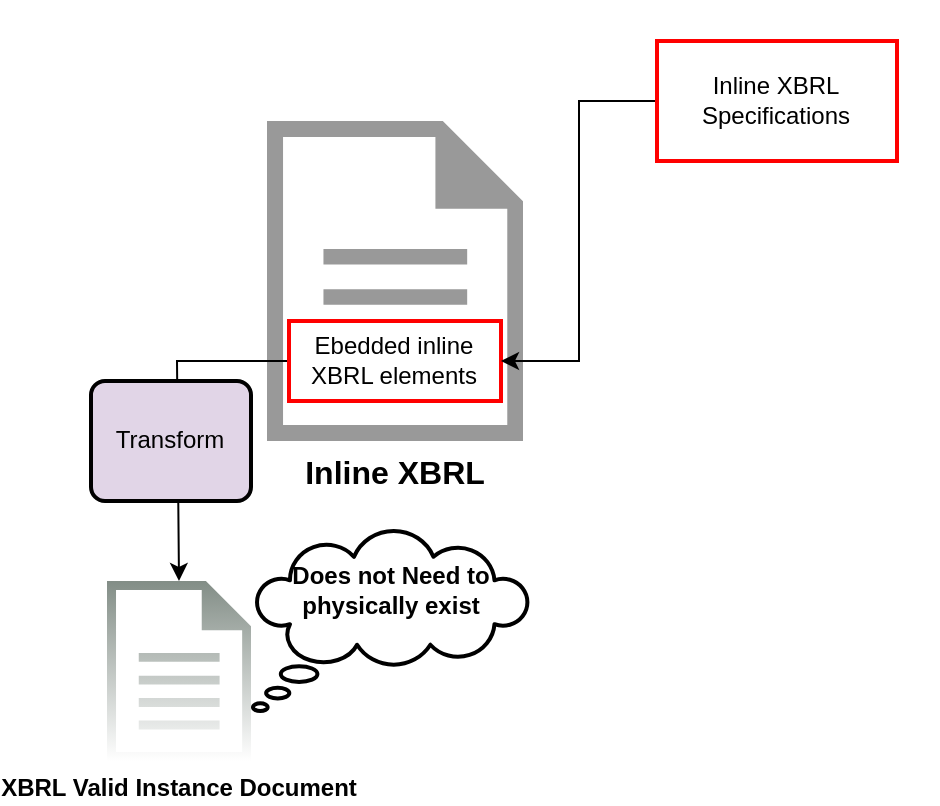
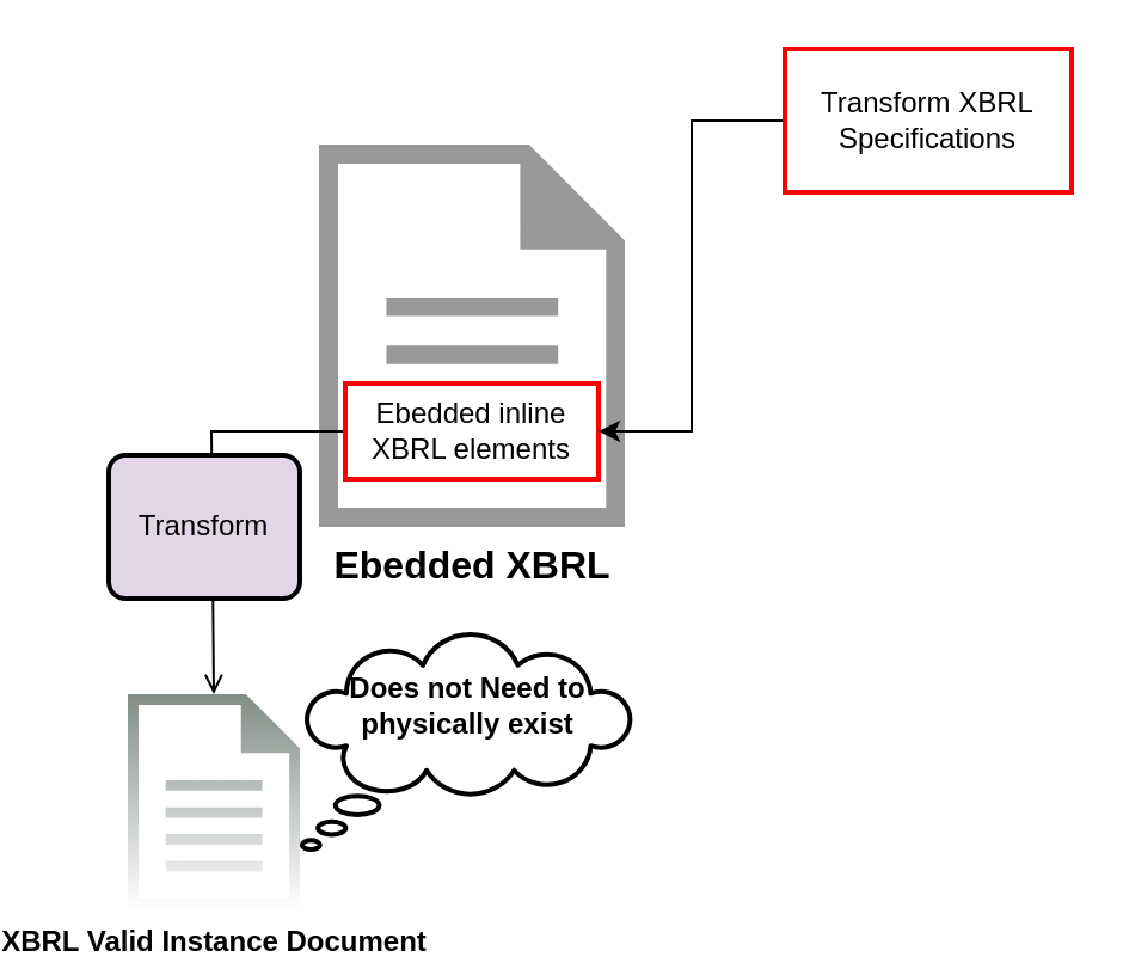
  <mxCell id="0" />
  <mxCell id="1" parent="0" />
- <mxCell id="2" value="&lt;b&gt;&lt;font style=&quot;font-size: 16px&quot;&gt;Inline XBRL&lt;/font&gt;&lt;/b&gt;" style="aspect=fixed;pointerEvents=1;shadow=0;dashed=0;html=1;labelPosition=center;verticalLabelPosition=bottom;verticalAlign=top;align=center;shape=mxgraph.mscae.enterprise.document;strokeColor=none;fillColor=#999999;" vertex="1" parent="1"><mxGeometry x="108" y="60" width="128" height="160" as="geometry" /></mxCell>
- <mxCell id="3" style="edgeStyle=orthogonalEdgeStyle;rounded=0;orthogonalLoop=1;jettySize=auto;html=1;entryX=0.5;entryY=0;entryDx=0;entryDy=0;entryPerimeter=0;" edge="1" parent="1" source="4" target="7"><mxGeometry relative="1" as="geometry"><mxPoint x="63" y="280" as="targetPoint" /><Array as="points"><mxPoint x="63" y="180" /></Array></mxGeometry></mxCell>
+ <mxCell id="2" value="&lt;b&gt;&lt;font style=&quot;font-size: 16px&quot;&gt;Ebedded XBRL&lt;/font&gt;&lt;/b&gt;" style="aspect=fixed;pointerEvents=1;shadow=0;dashed=0;html=1;labelPosition=center;verticalLabelPosition=bottom;verticalAlign=top;align=center;shape=mxgraph.mscae.enterprise.document;strokeColor=none;fillColor=#999999;" vertex="1" parent="1"><mxGeometry x="108" y="60" width="128" height="160" as="geometry" /></mxCell>
+ <mxCell id="3" style="edgeStyle=orthogonalEdgeStyle;rounded=0;orthogonalLoop=1;jettySize=auto;html=1;entryX=0.5;entryY=0;entryDx=0;entryDy=0;entryPerimeter=0;endArrow=open;" edge="1" parent="1" source="4" target="7"><mxGeometry relative="1" as="geometry"><mxPoint x="63" y="280" as="targetPoint" /><Array as="points"><mxPoint x="63" y="180" /></Array></mxGeometry></mxCell>
  <mxCell id="4" value="Ebedded inline XBRL elements" style="rounded=0;whiteSpace=wrap;html=1;strokeColor=#FF0000;strokeWidth=2;" vertex="1" parent="1"><mxGeometry x="119" y="160" width="106" height="40" as="geometry" /></mxCell>
  <mxCell id="5" style="edgeStyle=orthogonalEdgeStyle;rounded=0;orthogonalLoop=1;jettySize=auto;html=1;entryX=1;entryY=0.5;entryDx=0;entryDy=0;" edge="1" parent="1" source="6" target="4"><mxGeometry relative="1" as="geometry" /></mxCell>
- <mxCell id="6" value="Inline XBRL Specifications" style="whiteSpace=wrap;html=1;strokeColor=#FF0000;strokeWidth=2;" vertex="1" parent="1"><mxGeometry x="303" y="20" width="120" height="60" as="geometry" /></mxCell>
+ <mxCell id="6" value="Transform XBRL Specifications" style="whiteSpace=wrap;html=1;strokeColor=#FF0000;strokeWidth=2;" vertex="1" parent="1"><mxGeometry x="303" y="20" width="120" height="60" as="geometry" /></mxCell>
  <mxCell id="7" value="&lt;b&gt;XBRL Valid Instance Document&lt;/b&gt;" style="aspect=fixed;pointerEvents=1;shadow=0;dashed=1;html=1;strokeColor=none;labelPosition=center;verticalLabelPosition=bottom;verticalAlign=top;align=center;shape=mxgraph.mscae.enterprise.document;gradientColor=#ffffff;fillColor=#828D86;" vertex="1" parent="1"><mxGeometry x="28" y="290" width="72" height="90" as="geometry" /></mxCell>
  <mxCell id="8" value="Transform" style="rounded=1;whiteSpace=wrap;html=1;absoluteArcSize=1;arcSize=14;strokeWidth=2;fillColor=#e1d5e7;" vertex="1" parent="1"><mxGeometry x="20" y="190" width="80" height="60" as="geometry" /></mxCell>
  <mxCell id="9" value="" style="group" vertex="1" connectable="0" parent="1"><mxGeometry x="101" y="265" width="138" height="90" as="geometry" /></mxCell>
  <mxCell id="10" value="" style="whiteSpace=wrap;html=1;shape=mxgraph.basic.cloud_callout;strokeWidth=2;" vertex="1" parent="9"><mxGeometry width="138" height="90" as="geometry" /></mxCell>
  <mxCell id="11" value="&lt;b&gt;Does not Need to&lt;br&gt;physically exist&lt;/b&gt;" style="text;html=1;align=center;verticalAlign=middle;resizable=0;points=[];autosize=1;strokeColor=none;" vertex="1" parent="9"><mxGeometry x="14" y="15" width="110" height="30" as="geometry" /></mxCell>
